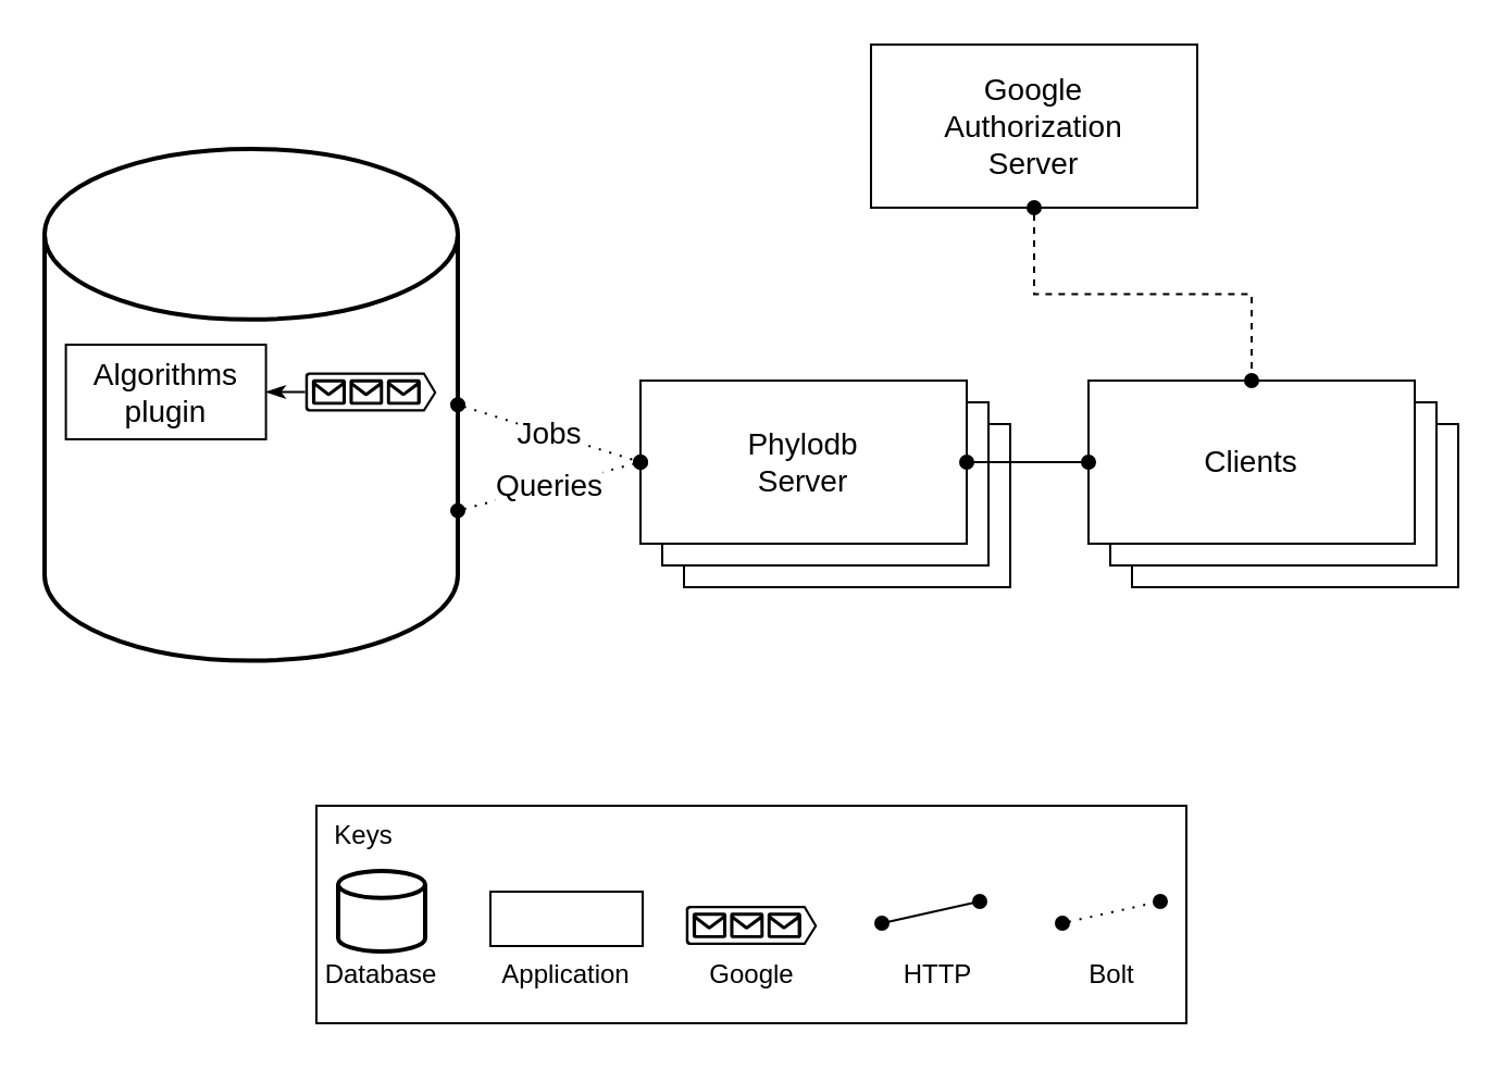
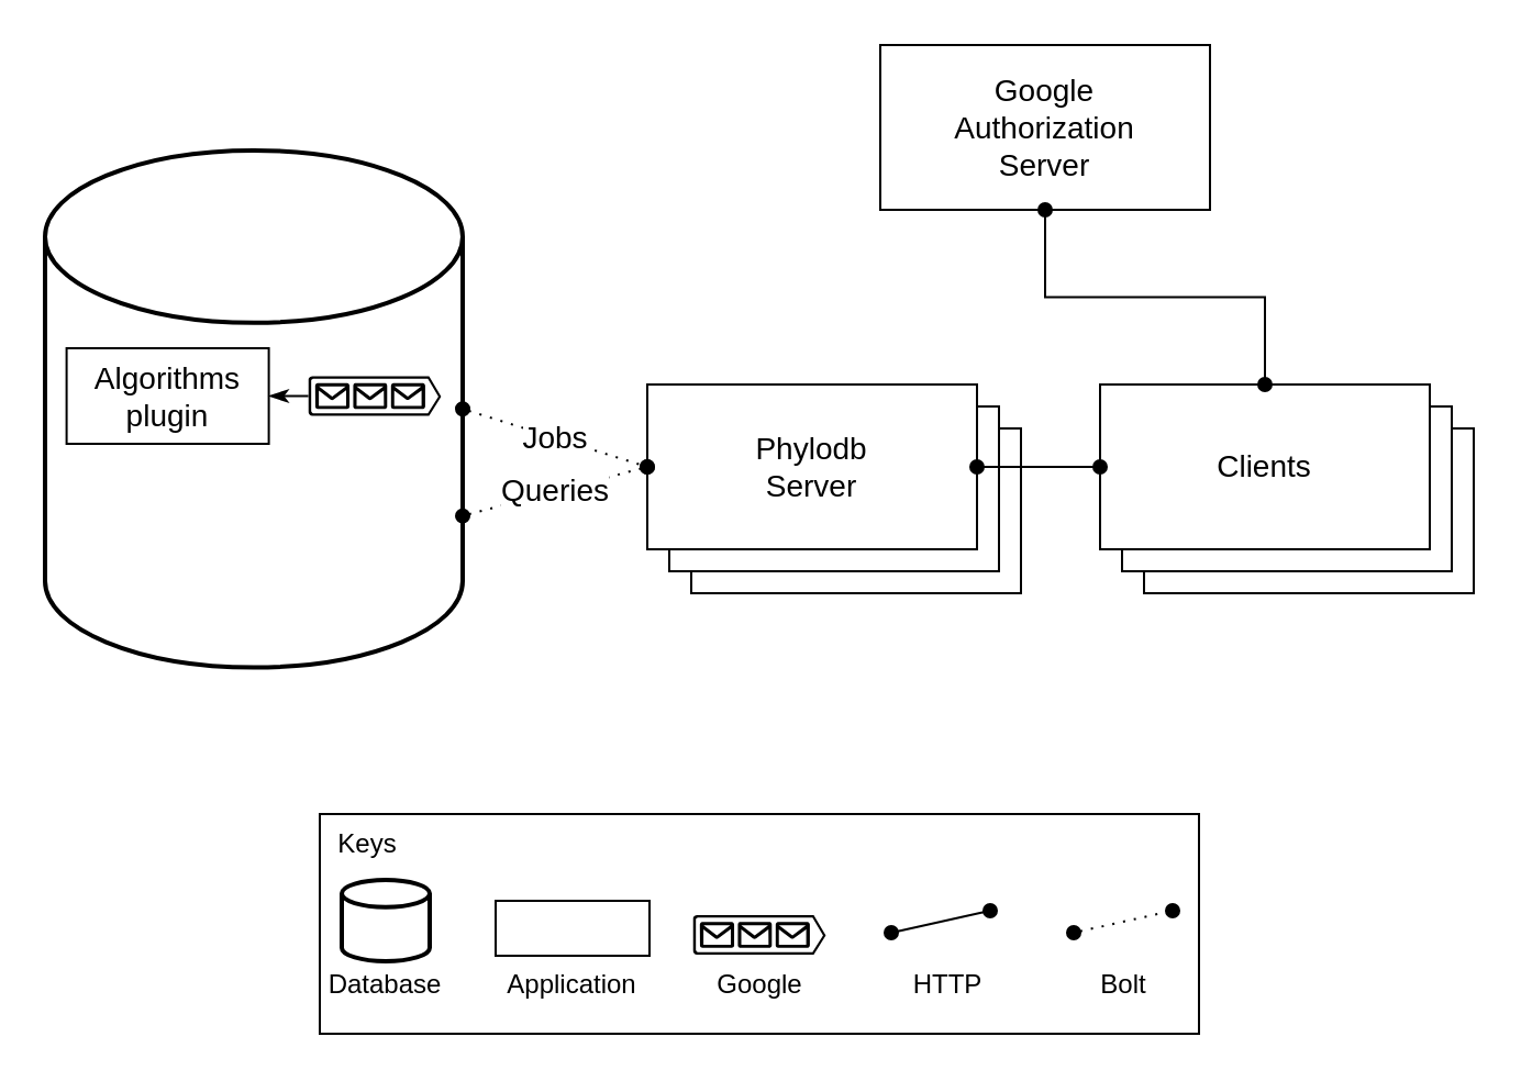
  <mxCell id="0" />
  <mxCell id="1" parent="0" />
  <mxCell id="2" value="" style="group" parent="1" vertex="1" connectable="0"><mxGeometry x="500" y="174.5" width="140" height="80" as="geometry" /></mxCell>
  <mxCell id="3" value="Client" style="rounded=0;whiteSpace=wrap;html=1;" parent="2" vertex="1"><mxGeometry x="20" y="20" width="150" height="75" as="geometry" /></mxCell>
  <mxCell id="4" value="Client" style="rounded=0;whiteSpace=wrap;html=1;" parent="2" vertex="1"><mxGeometry x="10" y="10" width="150" height="75" as="geometry" /></mxCell>
  <mxCell id="5" value="&lt;font style=&quot;font-size: 14px&quot;&gt;Clients&lt;/font&gt;" style="rounded=0;whiteSpace=wrap;html=1;" parent="2" vertex="1"><mxGeometry width="150" height="75" as="geometry" /></mxCell>
  <mxCell id="6" value="" style="strokeWidth=2;html=1;shape=mxgraph.flowchart.database;whiteSpace=wrap;verticalAlign=middle;" parent="1" vertex="1"><mxGeometry x="20" y="68" width="190" height="235.25" as="geometry" /></mxCell>
  <mxCell id="7" value="&lt;font style=&quot;font-size: 14px&quot;&gt;Google&lt;br&gt;Authorization&lt;br&gt;Server&lt;/font&gt;" style="rounded=0;whiteSpace=wrap;html=1;" parent="1" vertex="1"><mxGeometry x="400" y="20" width="150" height="75" as="geometry" /></mxCell>
  <mxCell id="8" value="" style="group;fontSize=14;" parent="1" vertex="1" connectable="0"><mxGeometry x="294" y="174.5" width="140" height="80" as="geometry" /></mxCell>
  <mxCell id="9" value="Client" style="rounded=0;whiteSpace=wrap;html=1;" parent="8" vertex="1"><mxGeometry x="20" y="20" width="150" height="75" as="geometry" /></mxCell>
  <mxCell id="10" value="Client" style="rounded=0;whiteSpace=wrap;html=1;" parent="8" vertex="1"><mxGeometry x="10" y="10" width="150" height="75" as="geometry" /></mxCell>
  <mxCell id="11" value="&lt;font style=&quot;font-size: 14px&quot;&gt;Phylodb&lt;br&gt;Server&lt;/font&gt;" style="rounded=0;whiteSpace=wrap;html=1;" parent="8" vertex="1"><mxGeometry width="150" height="75" as="geometry" /></mxCell>
  <mxCell id="12" value="" style="endArrow=oval;html=1;entryX=0;entryY=0.5;entryDx=0;entryDy=0;exitX=1;exitY=0.5;exitDx=0;exitDy=0;startArrow=oval;startFill=1;endFill=1;" parent="1" source="11" target="5" edge="1"><mxGeometry width="50" height="50" relative="1" as="geometry"><mxPoint x="124" y="334.5" as="sourcePoint" /><mxPoint x="484" y="202.625" as="targetPoint" /></mxGeometry></mxCell>
  <mxCell id="13" value="Queries" style="endArrow=oval;html=1;dashed=1;dashPattern=1 4;entryX=0;entryY=0.5;entryDx=0;entryDy=0;startArrow=oval;startFill=1;endFill=1;exitX=1;exitY=0.707;exitDx=0;exitDy=0;exitPerimeter=0;fontSize=14;" parent="1" source="6" target="11" edge="1"><mxGeometry width="50" height="50" relative="1" as="geometry"><mxPoint x="190" y="207.216" as="sourcePoint" /><mxPoint x="514" y="214.5" as="targetPoint" /></mxGeometry></mxCell>
  <mxCell id="14" value="" style="group" parent="1" vertex="1" connectable="0"><mxGeometry x="145" y="370" width="400" height="100" as="geometry" /></mxCell>
  <mxCell id="15" value="&amp;nbsp; Keys" style="rounded=0;whiteSpace=wrap;html=1;align=left;verticalAlign=top;" parent="14" vertex="1"><mxGeometry width="400" height="100" as="geometry" /></mxCell>
  <mxCell id="16" value="" style="strokeWidth=2;html=1;shape=mxgraph.flowchart.database;whiteSpace=wrap;verticalAlign=middle;" parent="14" vertex="1"><mxGeometry x="10" y="30" width="40" height="37" as="geometry" /></mxCell>
  <mxCell id="17" value="&lt;br&gt;" style="rounded=0;whiteSpace=wrap;html=1;" parent="14" vertex="1"><mxGeometry x="80" y="39.5" width="70" height="25" as="geometry" /></mxCell>
  <mxCell id="18" value="" style="endArrow=oval;html=1;exitX=1;exitY=0.5;exitDx=0;exitDy=0;startArrow=oval;startFill=1;endFill=1;" parent="14" edge="1"><mxGeometry width="50" height="50" relative="1" as="geometry"><mxPoint x="260" y="54" as="sourcePoint" /><mxPoint x="305" y="44" as="targetPoint" /></mxGeometry></mxCell>
  <mxCell id="19" value="" style="endArrow=oval;html=1;exitX=1;exitY=0.5;exitDx=0;exitDy=0;startArrow=oval;startFill=1;endFill=1;dashed=1;dashPattern=1 4;" parent="14" edge="1"><mxGeometry width="50" height="50" relative="1" as="geometry"><mxPoint x="343" y="54" as="sourcePoint" /><mxPoint x="388" y="44" as="targetPoint" /></mxGeometry></mxCell>
  <mxCell id="20" value="Database" style="text;html=1;strokeColor=none;fillColor=none;align=center;verticalAlign=middle;whiteSpace=wrap;rounded=0;direction=south;" parent="14" vertex="1"><mxGeometry x="20" y="57.5" width="20" height="40" as="geometry" /></mxCell>
  <mxCell id="21" value="Application" style="text;html=1;strokeColor=none;fillColor=none;align=center;verticalAlign=middle;whiteSpace=wrap;rounded=0;" parent="14" vertex="1"><mxGeometry x="95" y="67.5" width="40" height="20" as="geometry" /></mxCell>
  <mxCell id="22" value="HTTP" style="text;html=1;strokeColor=none;fillColor=none;align=center;verticalAlign=middle;whiteSpace=wrap;rounded=0;" parent="14" vertex="1"><mxGeometry x="265.5" y="67.5" width="40" height="20" as="geometry" /></mxCell>
  <mxCell id="23" value="Bolt" style="text;html=1;strokeColor=none;fillColor=none;align=center;verticalAlign=middle;whiteSpace=wrap;rounded=0;" parent="14" vertex="1"><mxGeometry x="345.5" y="67.5" width="40" height="20" as="geometry" /></mxCell>
  <mxCell id="24" value="Google" style="aspect=fixed;pointerEvents=1;shadow=0;dashed=0;html=1;strokeColor=none;labelPosition=center;verticalLabelPosition=bottom;verticalAlign=top;align=center;shape=mxgraph.azure.queue_generic;fillColor=#000000;" parent="14" vertex="1"><mxGeometry x="169.8" y="45.94" width="60.4" height="18.12" as="geometry" /></mxCell>
- <mxCell id="25" style="edgeStyle=orthogonalEdgeStyle;rounded=0;orthogonalLoop=1;jettySize=auto;html=1;endArrow=oval;endFill=1;startArrow=oval;startFill=1;exitX=0.5;exitY=1;exitDx=0;exitDy=0;entryX=0.5;entryY=0;entryDx=0;entryDy=0;dashed=1;" parent="1" source="7" target="5" edge="1"><mxGeometry relative="1" as="geometry"><mxPoint x="449" y="100" as="sourcePoint" /><mxPoint x="580" y="148" as="targetPoint" /></mxGeometry></mxCell>
+ <mxCell id="25" style="edgeStyle=orthogonalEdgeStyle;rounded=0;orthogonalLoop=1;jettySize=auto;html=1;endArrow=oval;endFill=1;startArrow=oval;startFill=1;exitX=0.5;exitY=1;exitDx=0;exitDy=0;entryX=0.5;entryY=0;entryDx=0;entryDy=0;" parent="1" source="7" target="5" edge="1"><mxGeometry relative="1" as="geometry"><mxPoint x="449" y="100" as="sourcePoint" /><mxPoint x="580" y="148" as="targetPoint" /></mxGeometry></mxCell>
  <mxCell id="26" value="Algorithms&lt;br style=&quot;font-size: 14px&quot;&gt;plugin" style="rounded=0;whiteSpace=wrap;html=1;fontSize=14;" parent="1" vertex="1"><mxGeometry x="29.8" y="158" width="92" height="43.5" as="geometry" /></mxCell>
  <mxCell id="27" style="edgeStyle=orthogonalEdgeStyle;rounded=0;orthogonalLoop=1;jettySize=auto;html=1;exitX=0;exitY=0.5;exitDx=0;exitDy=0;exitPerimeter=0;entryX=1;entryY=0.5;entryDx=0;entryDy=0;startArrow=none;startFill=0;endArrow=classicThin;endFill=1;" parent="1" source="28" target="26" edge="1"><mxGeometry relative="1" as="geometry" /></mxCell>
  <mxCell id="28" value="" style="aspect=fixed;pointerEvents=1;shadow=0;dashed=0;html=1;strokeColor=none;labelPosition=center;verticalLabelPosition=bottom;verticalAlign=top;align=center;shape=mxgraph.azure.queue_generic;fillColor=#000000;" parent="1" vertex="1"><mxGeometry x="139.8" y="170.69" width="60.4" height="18.12" as="geometry" /></mxCell>
  <mxCell id="29" value="Jobs" style="endArrow=oval;html=1;dashed=1;dashPattern=1 4;startArrow=oval;startFill=1;endFill=1;exitX=1;exitY=0.5;exitDx=0;exitDy=0;exitPerimeter=0;entryX=0;entryY=0.5;entryDx=0;entryDy=0;fontSize=14;" parent="1" source="6" target="11" edge="1"><mxGeometry width="50" height="50" relative="1" as="geometry"><mxPoint x="211.71" y="261.381" as="sourcePoint" /><mxPoint x="290" y="208" as="targetPoint" /></mxGeometry></mxCell>
